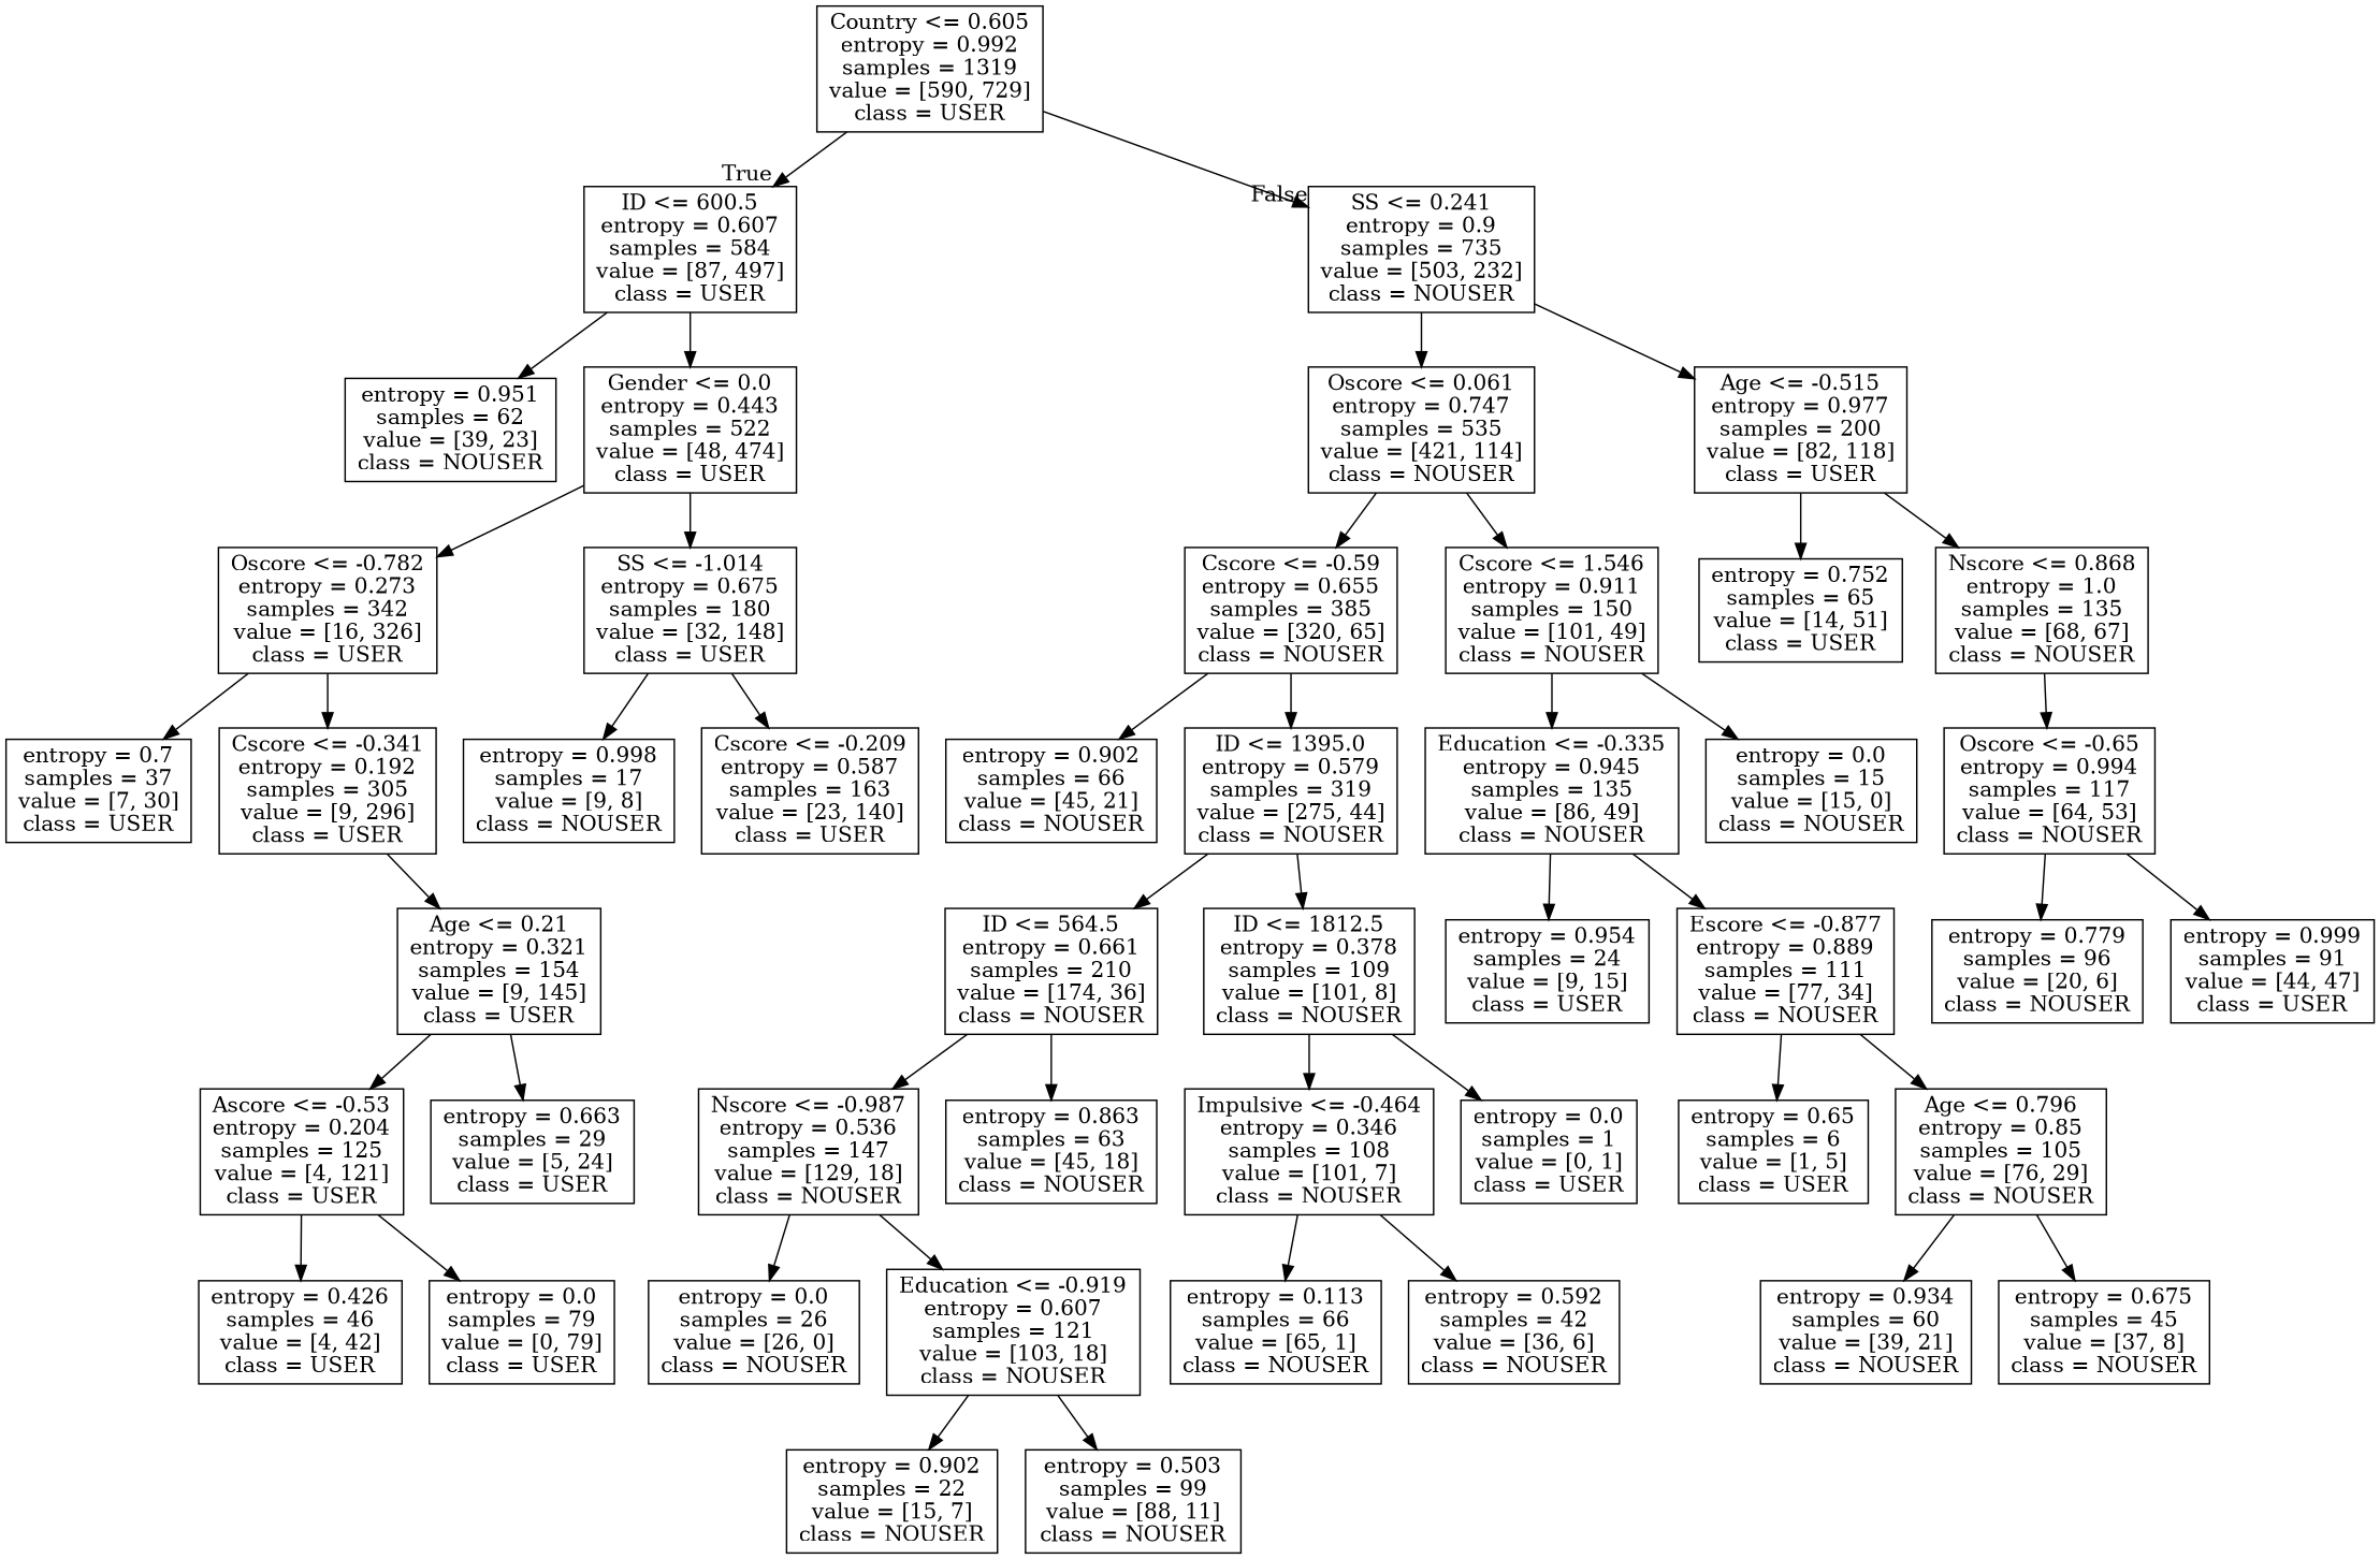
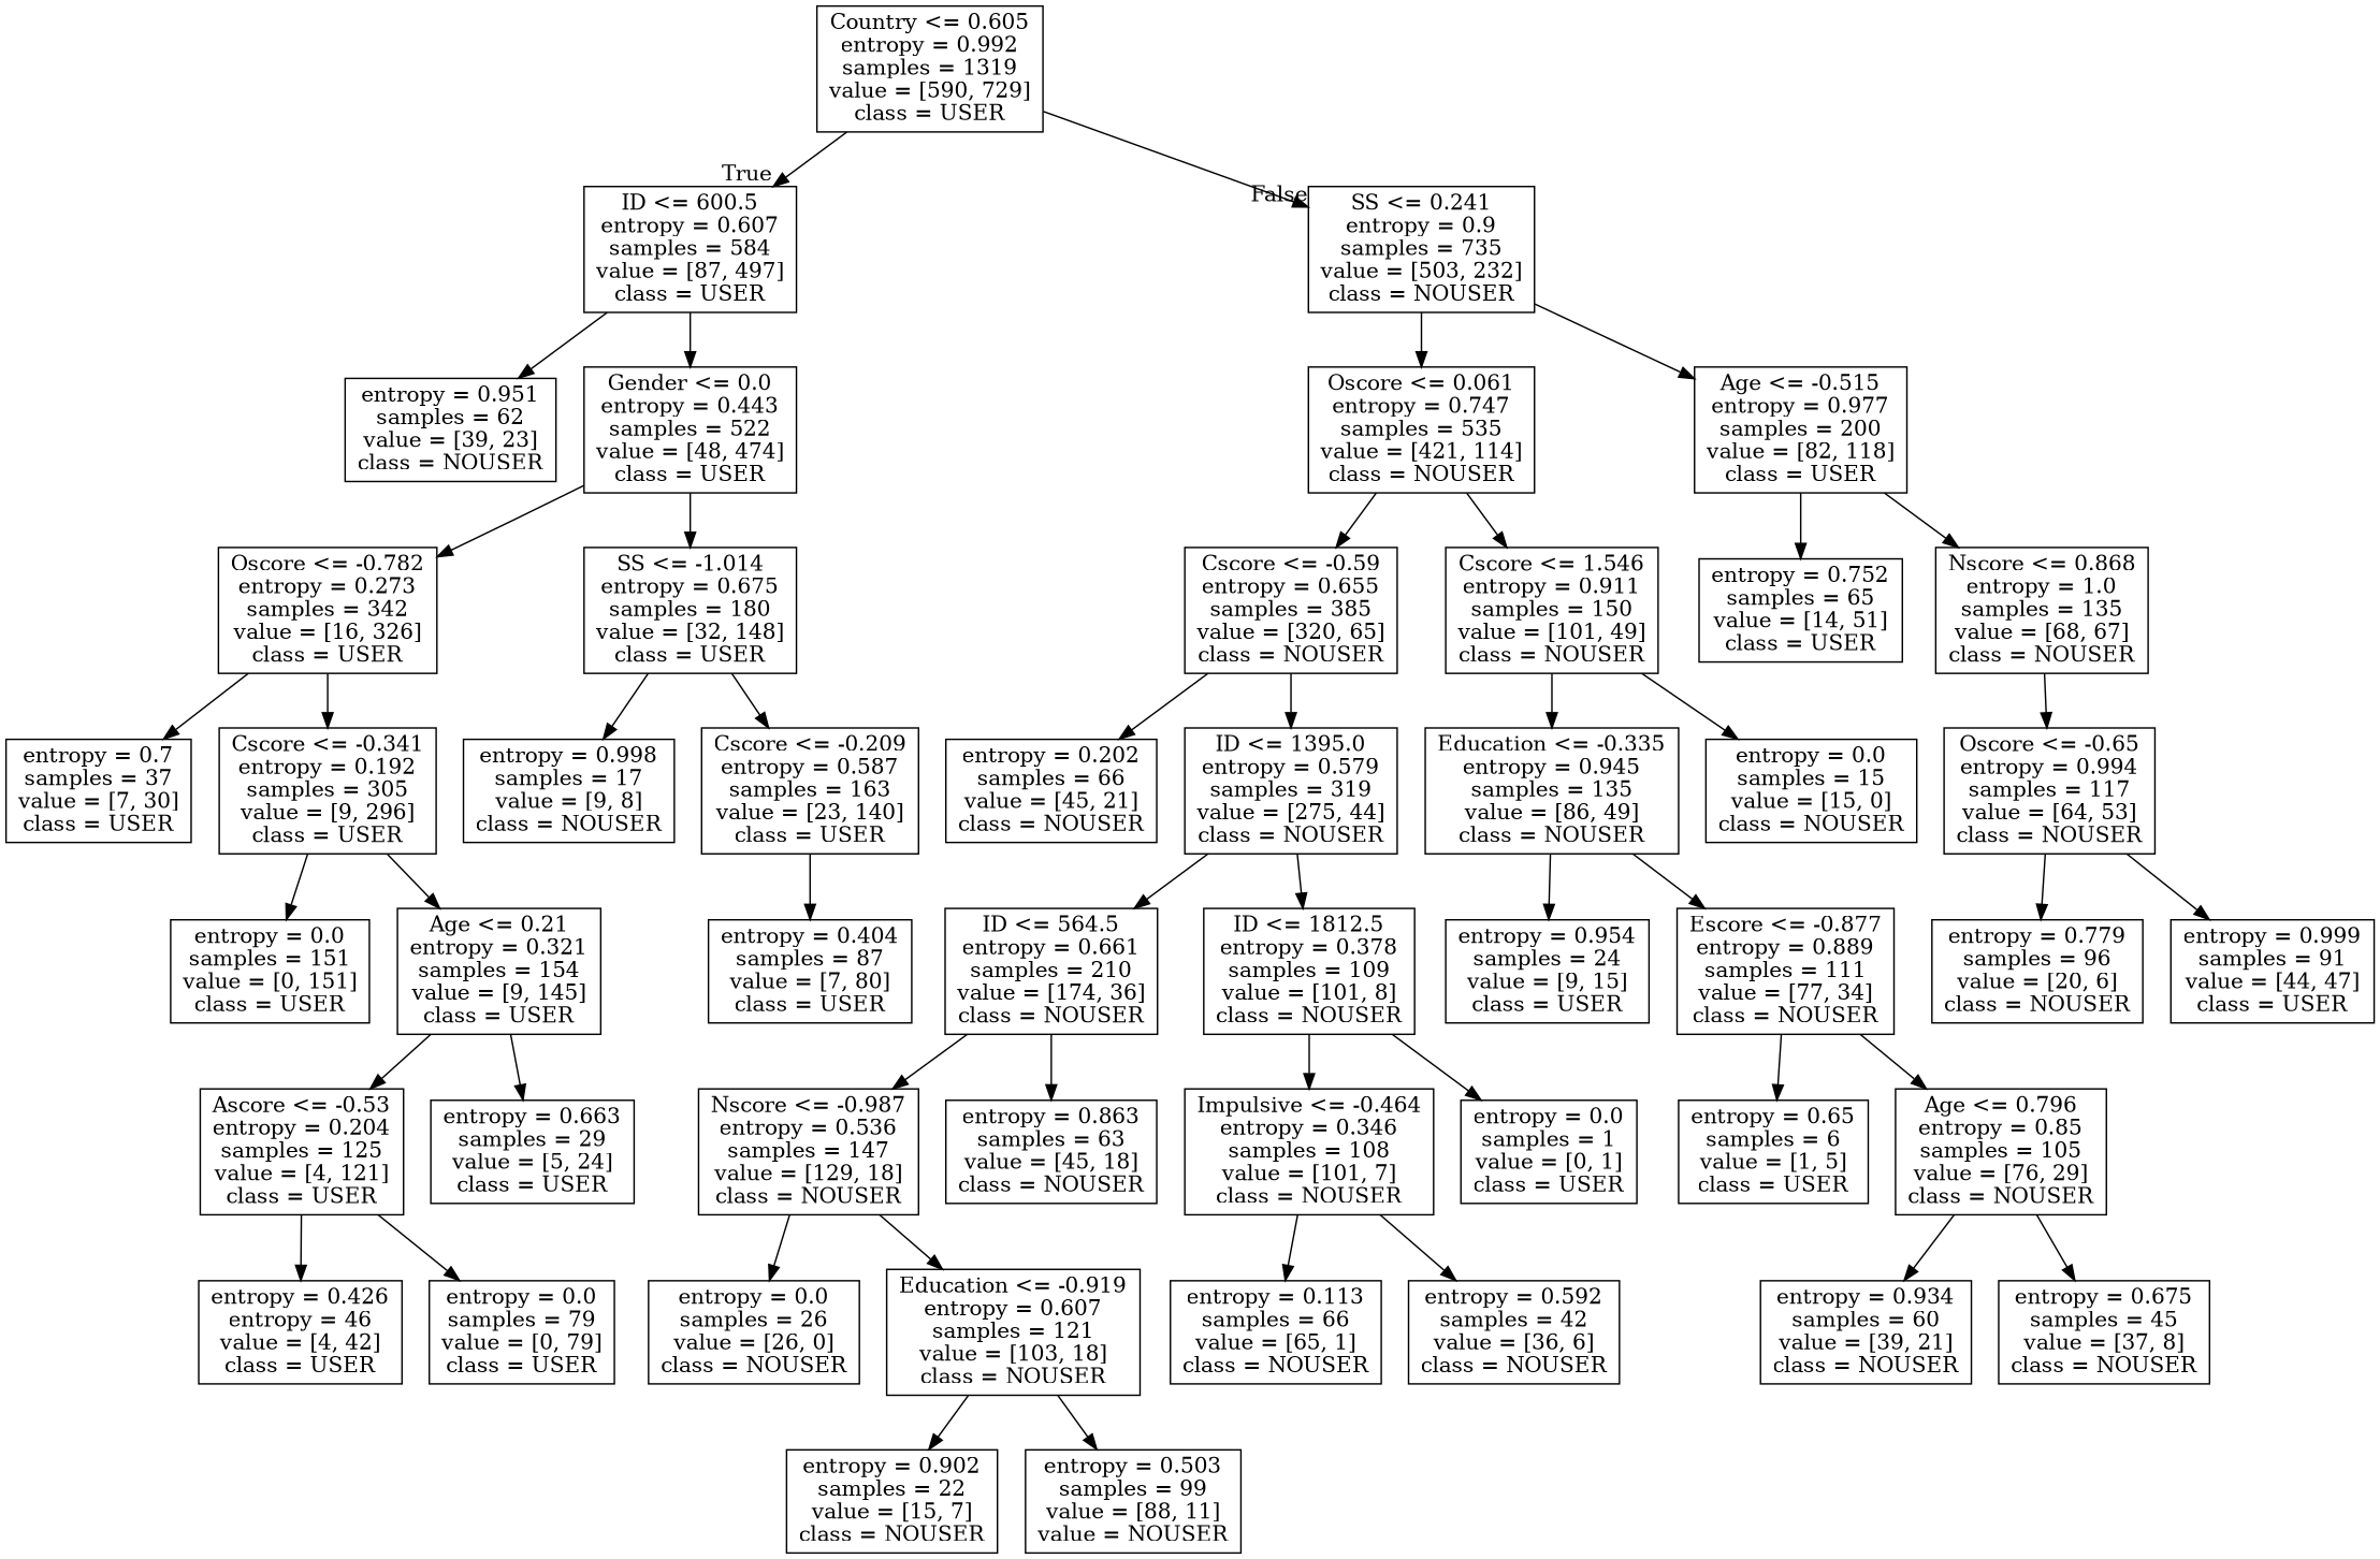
  digraph {
    node [shape=box]
    n1 [label="Country <= 0.605\nentropy = 0.992\nsamples = 1319\nvalue = [590, 729]\nclass = USER"]
    n2 [label="ID <= 600.5\nentropy = 0.607\nsamples = 584\nvalue = [87, 497]\nclass = USER"]
    n3 [label="SS <= 0.241\nentropy = 0.9\nsamples = 735\nvalue = [503, 232]\nclass = NOUSER"]
    n4 [label="entropy = 0.951\nsamples = 62\nvalue = [39, 23]\nclass = NOUSER"]
    n5 [label="Gender <= 0.0\nentropy = 0.443\nsamples = 522\nvalue = [48, 474]\nclass = USER"]
    n6 [label="Oscore <= 0.061\nentropy = 0.747\nsamples = 535\nvalue = [421, 114]\nclass = NOUSER"]
    n7 [label="Age <= -0.515\nentropy = 0.977\nsamples = 200\nvalue = [82, 118]\nclass = USER"]
    n8 [label="Oscore <= -0.782\nentropy = 0.273\nsamples = 342\nvalue = [16, 326]\nclass = USER"]
    n9 [label="SS <= -1.014\nentropy = 0.675\nsamples = 180\nvalue = [32, 148]\nclass = USER"]
    n10 [label="entropy = 0.7\nsamples = 37\nvalue = [7, 30]\nclass = USER"]
    n11 [label="Cscore <= -0.341\nentropy = 0.192\nsamples = 305\nvalue = [9, 296]\nclass = USER"]
    n12 [label="entropy = 0.998\nsamples = 17\nvalue = [9, 8]\nclass = NOUSER"]
    n13 [label="Cscore <= -0.209\nentropy = 0.587\nsamples = 163\nvalue = [23, 140]\nclass = USER"]
+   n14 [label="entropy = 0.0\nsamples = 151\nvalue = [0, 151]\nclass = USER"]
    n15 [label="Age <= 0.21\nentropy = 0.321\nsamples = 154\nvalue = [9, 145]\nclass = USER"]
    n16 [label="Ascore <= -0.53\nentropy = 0.204\nsamples = 125\nvalue = [4, 121]\nclass = USER"]
    n17 [label="entropy = 0.663\nsamples = 29\nvalue = [5, 24]\nclass = USER"]
-   n18 [label="entropy = 0.426\nsamples = 46\nvalue = [4, 42]\nclass = USER"]
+   n18 [label="entropy = 0.426\nentropy = 46\nvalue = [4, 42]\nclass = USER"]
    n19 [label="entropy = 0.0\nsamples = 79\nvalue = [0, 79]\nclass = USER"]
+   n20 [label="entropy = 0.404\nsamples = 87\nvalue = [7, 80]\nclass = USER"]
    n21 [label="Cscore <= -0.59\nentropy = 0.655\nsamples = 385\nvalue = [320, 65]\nclass = NOUSER"]
    n22 [label="Cscore <= 1.546\nentropy = 0.911\nsamples = 150\nvalue = [101, 49]\nclass = NOUSER"]
    n23 [label="entropy = 0.752\nsamples = 65\nvalue = [14, 51]\nclass = USER"]
    n24 [label="Nscore <= 0.868\nentropy = 1.0\nsamples = 135\nvalue = [68, 67]\nclass = NOUSER"]
-   n25 [label="entropy = 0.902\nsamples = 66\nvalue = [45, 21]\nclass = NOUSER"]
+   n25 [label="entropy = 0.202\nsamples = 66\nvalue = [45, 21]\nclass = NOUSER"]
    n26 [label="ID <= 1395.0\nentropy = 0.579\nsamples = 319\nvalue = [275, 44]\nclass = NOUSER"]
    n27 [label="Education <= -0.335\nentropy = 0.945\nsamples = 135\nvalue = [86, 49]\nclass = NOUSER"]
    n28 [label="entropy = 0.0\nsamples = 15\nvalue = [15, 0]\nclass = NOUSER"]
    n29 [label="ID <= 564.5\nentropy = 0.661\nsamples = 210\nvalue = [174, 36]\nclass = NOUSER"]
    n30 [label="ID <= 1812.5\nentropy = 0.378\nsamples = 109\nvalue = [101, 8]\nclass = NOUSER"]
    n31 [label="Nscore <= -0.987\nentropy = 0.536\nsamples = 147\nvalue = [129, 18]\nclass = NOUSER"]
    n32 [label="entropy = 0.863\nsamples = 63\nvalue = [45, 18]\nclass = NOUSER"]
    n33 [label="Impulsive <= -0.464\nentropy = 0.346\nsamples = 108\nvalue = [101, 7]\nclass = NOUSER"]
    n34 [label="entropy = 0.0\nsamples = 1\nvalue = [0, 1]\nclass = USER"]
    n35 [label="entropy = 0.0\nsamples = 26\nvalue = [26, 0]\nclass = NOUSER"]
    n36 [label="Education <= -0.919\nentropy = 0.607\nsamples = 121\nvalue = [103, 18]\nclass = NOUSER"]
    n37 [label="entropy = 0.902\nsamples = 22\nvalue = [15, 7]\nclass = NOUSER"]
-   n38 [label="entropy = 0.503\nsamples = 99\nvalue = [88, 11]\nclass = NOUSER"]
+   n38 [label="entropy = 0.503\nsamples = 99\nvalue = [88, 11]\nvalue = NOUSER"]
    n39 [label="entropy = 0.113\nsamples = 66\nvalue = [65, 1]\nclass = NOUSER"]
    n40 [label="entropy = 0.592\nsamples = 42\nvalue = [36, 6]\nclass = NOUSER"]
    n41 [label="entropy = 0.954\nsamples = 24\nvalue = [9, 15]\nclass = USER"]
    n42 [label="Escore <= -0.877\nentropy = 0.889\nsamples = 111\nvalue = [77, 34]\nclass = NOUSER"]
    n43 [label="entropy = 0.65\nsamples = 6\nvalue = [1, 5]\nclass = USER"]
    n44 [label="Age <= 0.796\nentropy = 0.85\nsamples = 105\nvalue = [76, 29]\nclass = NOUSER"]
    n45 [label="entropy = 0.934\nsamples = 60\nvalue = [39, 21]\nclass = NOUSER"]
    n46 [label="entropy = 0.675\nsamples = 45\nvalue = [37, 8]\nclass = NOUSER"]
    n47 [label="Oscore <= -0.65\nentropy = 0.994\nsamples = 117\nvalue = [64, 53]\nclass = NOUSER"]
    n48 [label="entropy = 0.779\nsamples = 96\nvalue = [20, 6]\nclass = NOUSER"]
    n49 [label="entropy = 0.999\nsamples = 91\nvalue = [44, 47]\nclass = USER"]
    n1 -> n2 [headlabel=True labelangle=45 labeldistance=2.5]
    n1 -> n3 [headlabel=False labelangle=-45 labeldistance=2.5]
    n2 -> n4
    n2 -> n5
    n3 -> n6
    n3 -> n7
    n5 -> n8
    n5 -> n9
    n6 -> n21
    n6 -> n22
    n7 -> n23
    n7 -> n24
    n8 -> n10
    n8 -> n11
    n9 -> n12
    n9 -> n13
+   n11 -> n14
    n11 -> n15
+   n13 -> n20
    n15 -> n16
    n15 -> n17
    n16 -> n18
    n16 -> n19
    n21 -> n25
    n21 -> n26
    n22 -> n27
    n22 -> n28
    n24 -> n47
    n26 -> n29
    n26 -> n30
    n27 -> n41
    n27 -> n42
    n29 -> n31
    n29 -> n32
    n30 -> n33
    n30 -> n34
    n31 -> n35
    n31 -> n36
    n33 -> n39
    n33 -> n40
    n36 -> n37
    n36 -> n38
    n42 -> n43
    n42 -> n44
    n44 -> n45
    n44 -> n46
    n47 -> n48
    n47 -> n49
  }
